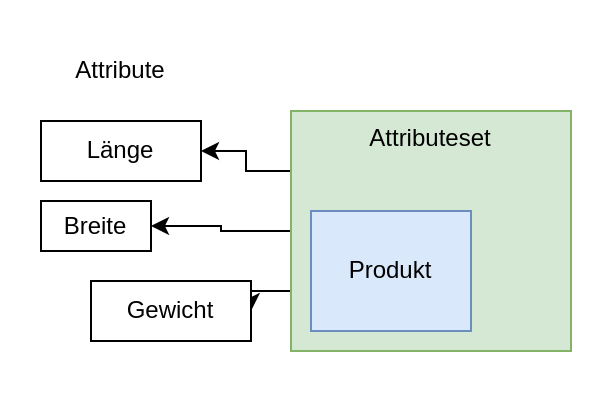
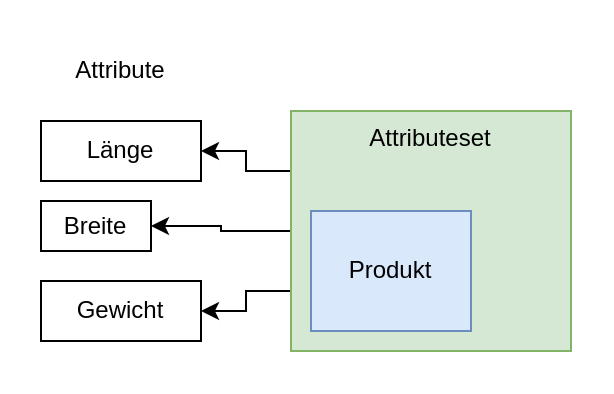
  <mxCell id="0" />
  <mxCell id="1" parent="0" />
  <mxCell id="2" style="edgeStyle=orthogonalEdgeStyle;rounded=0;orthogonalLoop=1;jettySize=auto;html=1;exitX=0;exitY=0.5;exitDx=0;exitDy=0;entryX=1;entryY=0.5;entryDx=0;entryDy=0;" edge="1" parent="1" source="5" target="8"><mxGeometry relative="1" as="geometry" /></mxCell>
  <mxCell id="3" style="edgeStyle=orthogonalEdgeStyle;rounded=0;orthogonalLoop=1;jettySize=auto;html=1;exitX=0;exitY=0.25;exitDx=0;exitDy=0;entryX=1;entryY=0.5;entryDx=0;entryDy=0;" edge="1" parent="1" source="5" target="7"><mxGeometry relative="1" as="geometry" /></mxCell>
  <mxCell id="4" style="edgeStyle=orthogonalEdgeStyle;rounded=0;orthogonalLoop=1;jettySize=auto;html=1;exitX=0;exitY=0.75;exitDx=0;exitDy=0;entryX=1;entryY=0.5;entryDx=0;entryDy=0;" edge="1" parent="1" source="5" target="9"><mxGeometry relative="1" as="geometry" /></mxCell>
  <mxCell id="5" value="Attributeset" style="rounded=0;whiteSpace=wrap;html=1;verticalAlign=top;fillColor=#d5e8d4;strokeColor=#82b366;" vertex="1" parent="1"><mxGeometry x="145" y="55" width="140" height="120" as="geometry" /></mxCell>
  <mxCell id="6" value="Produkt" style="rounded=0;whiteSpace=wrap;html=1;fillColor=#dae8fc;strokeColor=#6c8ebf;" vertex="1" parent="1"><mxGeometry x="155" y="105" width="80" height="60" as="geometry" /></mxCell>
  <mxCell id="7" value="Länge" style="rounded=0;whiteSpace=wrap;html=1;" vertex="1" parent="1"><mxGeometry x="20" y="60" width="80" height="30" as="geometry" /></mxCell>
  <mxCell id="8" value="Breite" style="rounded=0;whiteSpace=wrap;html=1;" vertex="1" parent="1"><mxGeometry x="20" y="100" width="55" height="25" as="geometry" /></mxCell>
- <mxCell id="9" value="Gewicht" style="rounded=0;whiteSpace=wrap;html=1;" vertex="1" parent="1"><mxGeometry x="45" y="140" width="80" height="30" as="geometry" /></mxCell>
+ <mxCell id="9" value="Gewicht" style="rounded=0;whiteSpace=wrap;html=1;" vertex="1" parent="1"><mxGeometry x="20" y="140" width="80" height="30" as="geometry" /></mxCell>
  <mxCell id="10" value="Attribute" style="text;html=1;align=center;verticalAlign=middle;whiteSpace=wrap;rounded=0;" vertex="1" parent="1"><mxGeometry x="30" y="20" width="60" height="30" as="geometry" /></mxCell>
